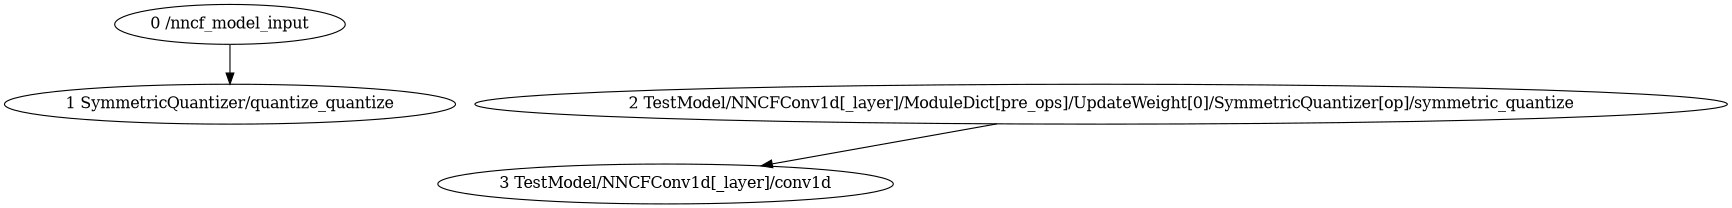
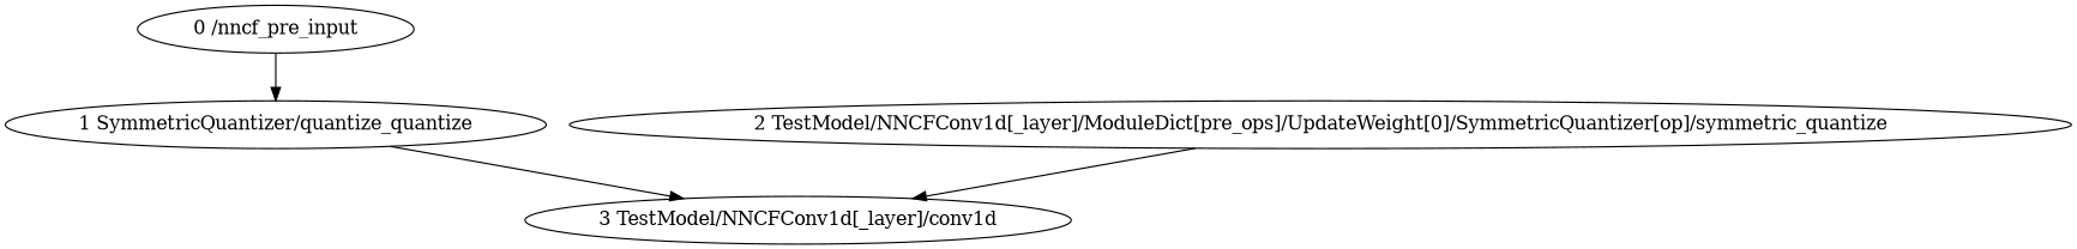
  strict digraph {
    node [type=symmetric_quantize]
-   "0 /nncf_model_input" [type=nncf_model_input]
+   "0 /nncf_model_input" [type=nncf_model_input label="0 /nncf_pre_input"]
    n2 [label="1 SymmetricQuantizer/quantize_quantize" scope=SymmetricQuantizer]
    "3 TestModel/NNCFConv1d[_layer]/conv1d" [scope="TestModel/NNCFConv1d[_layer]" type=conv1d]
    "2 TestModel/NNCFConv1d[_layer]/ModuleDict[pre_ops]/UpdateWeight[0]/SymmetricQuantizer[op]/symmetric_quantize" [scope="TestModel/NNCFConv1d[_layer]/ModuleDict[pre_ops]/UpdateWeight[0]/SymmetricQuantizer[op]"]
    "0 /nncf_model_input" -> n2
+   n2 -> "3 TestModel/NNCFConv1d[_layer]/conv1d"
    "2 TestModel/NNCFConv1d[_layer]/ModuleDict[pre_ops]/UpdateWeight[0]/SymmetricQuantizer[op]/symmetric_quantize" -> "3 TestModel/NNCFConv1d[_layer]/conv1d"
  }
